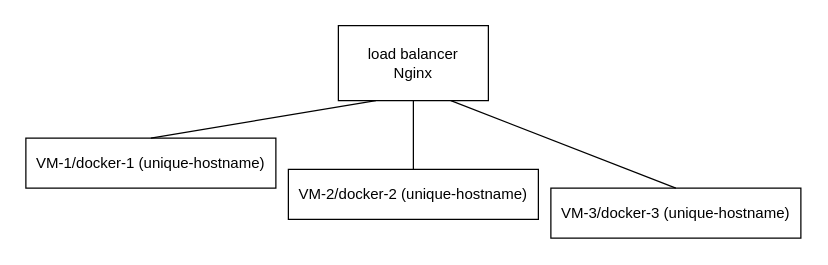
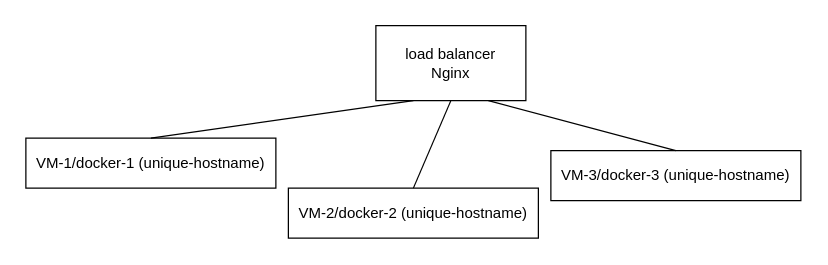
  <mxCell id="0" />
  <mxCell id="1" parent="0" />
- <mxCell id="2" value="load balancer&lt;br&gt;Nginx" style="rounded=0;whiteSpace=wrap;html=1;" vertex="1" parent="1"><mxGeometry x="270" y="20" width="120" height="60" as="geometry" /></mxCell>
+ <mxCell id="2" value="load balancer&lt;br&gt;Nginx" style="rounded=0;whiteSpace=wrap;html=1;" vertex="1" parent="1"><mxGeometry x="300" y="20" width="120" height="60" as="geometry" /></mxCell>
  <mxCell id="3" value="VM-1/docker-1 (unique-hostname)" style="rounded=0;whiteSpace=wrap;html=1;" vertex="1" parent="1"><mxGeometry x="20" y="110" width="200" height="40" as="geometry" /></mxCell>
- <mxCell id="4" value="VM-2/docker-2 (unique-hostname)" style="rounded=0;whiteSpace=wrap;html=1;" vertex="1" parent="1"><mxGeometry x="230" y="135" width="200" height="40" as="geometry" /></mxCell>
- <mxCell id="5" value="VM-3/docker-3 (unique-hostname)" style="rounded=0;whiteSpace=wrap;html=1;" vertex="1" parent="1"><mxGeometry x="440" y="150" width="200" height="40" as="geometry" /></mxCell>
+ <mxCell id="4" value="VM-2/docker-2 (unique-hostname)" style="rounded=0;whiteSpace=wrap;html=1;" vertex="1" parent="1"><mxGeometry x="230" y="150" width="200" height="40" as="geometry" /></mxCell>
+ <mxCell id="5" value="VM-3/docker-3 (unique-hostname)" style="rounded=0;whiteSpace=wrap;html=1;" vertex="1" parent="1"><mxGeometry x="440" y="120" width="200" height="40" as="geometry" /></mxCell>
  <mxCell id="6" value="" style="endArrow=none;html=1;rounded=0;entryX=0.25;entryY=1;entryDx=0;entryDy=0;exitX=0.5;exitY=0;exitDx=0;exitDy=0;" edge="1" parent="1" source="3" target="2"><mxGeometry width="50" height="50" relative="1" as="geometry"><mxPoint x="130" y="140" as="sourcePoint" /><mxPoint x="180" y="90" as="targetPoint" /></mxGeometry></mxCell>
  <mxCell id="7" value="" style="endArrow=none;html=1;rounded=0;entryX=0.5;entryY=1;entryDx=0;entryDy=0;exitX=0.5;exitY=0;exitDx=0;exitDy=0;" edge="1" parent="1" source="4" target="2"><mxGeometry width="50" height="50" relative="1" as="geometry"><mxPoint x="130" y="160" as="sourcePoint" /><mxPoint x="310" y="90" as="targetPoint" /></mxGeometry></mxCell>
  <mxCell id="8" value="" style="endArrow=none;html=1;rounded=0;entryX=0.75;entryY=1;entryDx=0;entryDy=0;exitX=0.5;exitY=0;exitDx=0;exitDy=0;" edge="1" parent="1" source="5" target="2"><mxGeometry width="50" height="50" relative="1" as="geometry"><mxPoint x="340" y="160" as="sourcePoint" /><mxPoint x="340" y="90" as="targetPoint" /></mxGeometry></mxCell>
